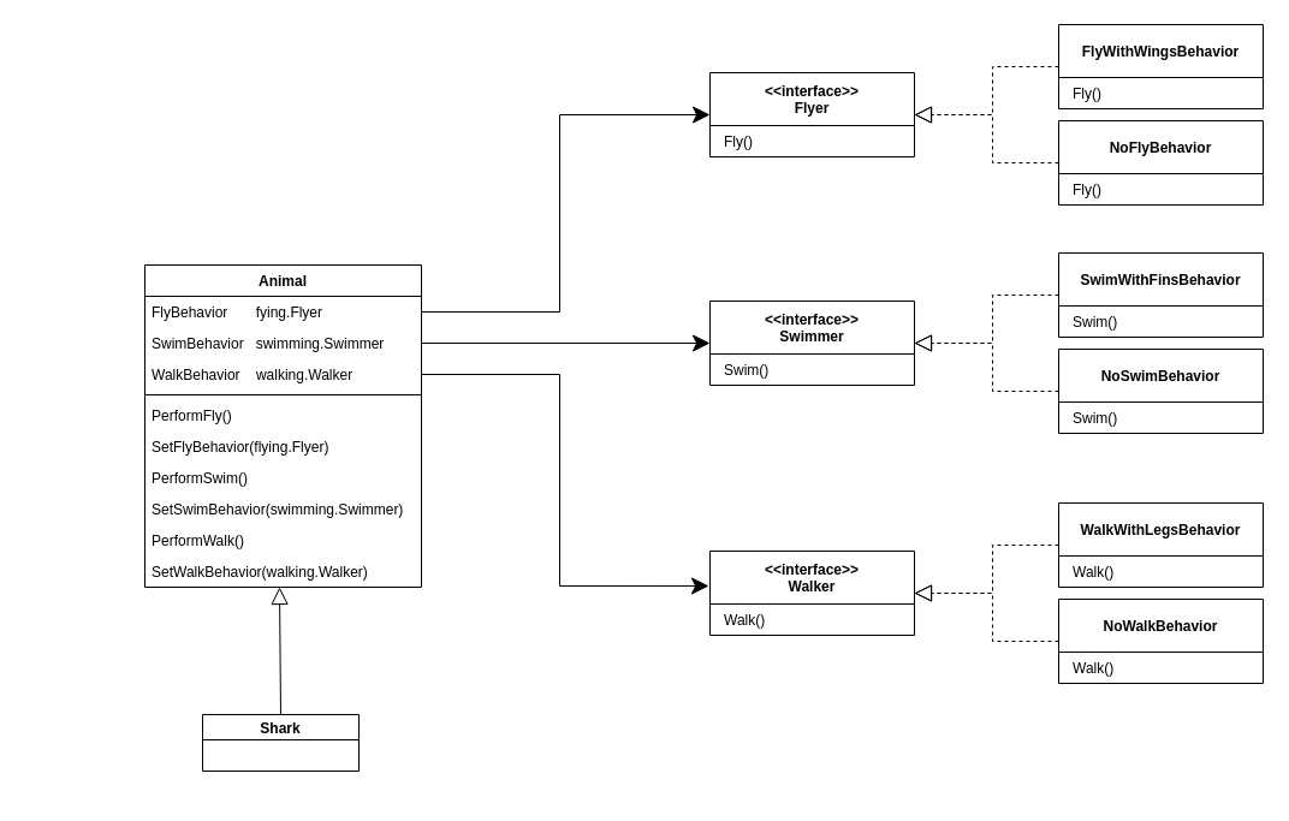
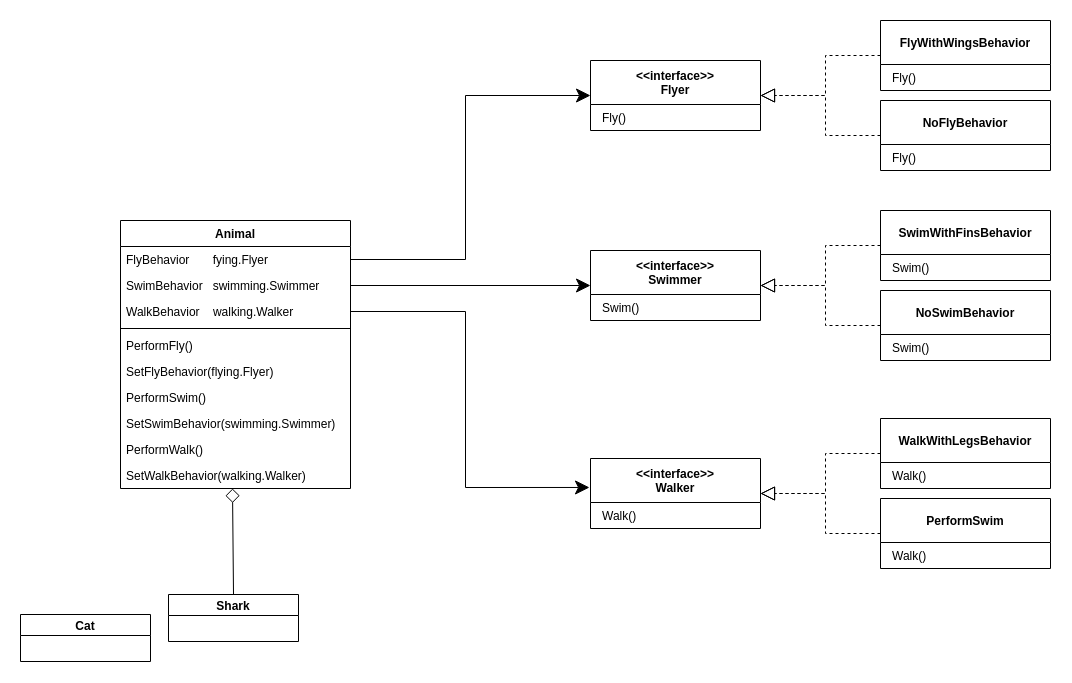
  <mxCell id="0" />
  <mxCell id="1" parent="0" />
  <mxCell id="2" value="&lt;&lt;interface&gt;&gt;&#10;Flyer" style="swimlane;fontStyle=1;childLayout=stackLayout;horizontal=1;startSize=44;fillColor=none;horizontalStack=0;resizeParent=1;resizeParentMax=0;resizeLast=0;collapsible=1;marginBottom=0;labelBackgroundColor=none;fontSize=12;html=0;" vertex="1" parent="1"><mxGeometry x="590" y="60" width="170" height="70" as="geometry" /></mxCell>
  <mxCell id="3" value="Fly()" style="text;strokeColor=none;fillColor=none;align=left;verticalAlign=top;spacingLeft=10;spacingRight=4;overflow=hidden;rotatable=0;points=[[0,0.5],[1,0.5]];portConstraint=eastwest;" vertex="1" parent="2"><mxGeometry y="44" width="170" height="26" as="geometry" /></mxCell>
  <mxCell id="4" value="Animal" style="swimlane;fontStyle=1;align=center;verticalAlign=top;childLayout=stackLayout;horizontal=1;startSize=26;horizontalStack=0;resizeParent=1;resizeParentMax=0;resizeLast=0;collapsible=1;marginBottom=0;labelBackgroundColor=none;fontSize=12;html=0;" vertex="1" parent="1"><mxGeometry x="120" y="220" width="230" height="268" as="geometry" /></mxCell>
  <mxCell id="5" value="FlyBehavior       fying.Flyer" style="text;strokeColor=none;fillColor=none;align=left;verticalAlign=top;spacingLeft=4;spacingRight=4;overflow=hidden;rotatable=0;points=[[0,0.5],[1,0.5]];portConstraint=eastwest;fontStyle=0" vertex="1" parent="4"><mxGeometry y="26" width="230" height="26" as="geometry" /></mxCell>
  <mxCell id="6" value="SwimBehavior   swimming.Swimmer" style="text;strokeColor=none;fillColor=none;align=left;verticalAlign=top;spacingLeft=4;spacingRight=4;overflow=hidden;rotatable=0;points=[[0,0.5],[1,0.5]];portConstraint=eastwest;fontStyle=0" vertex="1" parent="4"><mxGeometry y="52" width="230" height="26" as="geometry" /></mxCell>
  <mxCell id="7" value="WalkBehavior    walking.Walker" style="text;strokeColor=none;fillColor=none;align=left;verticalAlign=top;spacingLeft=4;spacingRight=4;overflow=hidden;rotatable=0;points=[[0,0.5],[1,0.5]];portConstraint=eastwest;fontStyle=0" vertex="1" parent="4"><mxGeometry y="78" width="230" height="26" as="geometry" /></mxCell>
  <mxCell id="8" value="" style="line;strokeWidth=1;fillColor=none;align=left;verticalAlign=middle;spacingTop=-1;spacingLeft=3;spacingRight=3;rotatable=0;labelPosition=right;points=[];portConstraint=eastwest;" vertex="1" parent="4"><mxGeometry y="104" width="230" height="8" as="geometry" /></mxCell>
  <mxCell id="9" value="PerformFly()" style="text;strokeColor=none;fillColor=none;align=left;verticalAlign=top;spacingLeft=4;spacingRight=4;overflow=hidden;rotatable=0;points=[[0,0.5],[1,0.5]];portConstraint=eastwest;fontStyle=0" vertex="1" parent="4"><mxGeometry y="112" width="230" height="26" as="geometry" /></mxCell>
  <mxCell id="10" value="SetFlyBehavior(flying.Flyer)" style="text;strokeColor=none;fillColor=none;align=left;verticalAlign=top;spacingLeft=4;spacingRight=4;overflow=hidden;rotatable=0;points=[[0,0.5],[1,0.5]];portConstraint=eastwest;fontStyle=0" vertex="1" parent="4"><mxGeometry y="138" width="230" height="26" as="geometry" /></mxCell>
  <mxCell id="11" value="PerformSwim()" style="text;strokeColor=none;fillColor=none;align=left;verticalAlign=top;spacingLeft=4;spacingRight=4;overflow=hidden;rotatable=0;points=[[0,0.5],[1,0.5]];portConstraint=eastwest;fontStyle=0" vertex="1" parent="4"><mxGeometry y="164" width="230" height="26" as="geometry" /></mxCell>
  <mxCell id="12" value="SetSwimBehavior(swimming.Swimmer)" style="text;strokeColor=none;fillColor=none;align=left;verticalAlign=top;spacingLeft=4;spacingRight=4;overflow=hidden;rotatable=0;points=[[0,0.5],[1,0.5]];portConstraint=eastwest;fontStyle=0" vertex="1" parent="4"><mxGeometry y="190" width="230" height="26" as="geometry" /></mxCell>
  <mxCell id="13" value="PerformWalk()" style="text;strokeColor=none;fillColor=none;align=left;verticalAlign=top;spacingLeft=4;spacingRight=4;overflow=hidden;rotatable=0;points=[[0,0.5],[1,0.5]];portConstraint=eastwest;fontStyle=0" vertex="1" parent="4"><mxGeometry y="216" width="230" height="26" as="geometry" /></mxCell>
  <mxCell id="14" value="SetWalkBehavior(walking.Walker)&#10;" style="text;strokeColor=none;fillColor=none;align=left;verticalAlign=top;spacingLeft=4;spacingRight=4;overflow=hidden;rotatable=0;points=[[0,0.5],[1,0.5]];portConstraint=eastwest;fontStyle=0" vertex="1" parent="4"><mxGeometry y="242" width="230" height="26" as="geometry" /></mxCell>
  <mxCell id="15" value="&lt;&lt;interface&gt;&gt;&#10;Swimmer" style="swimlane;fontStyle=1;childLayout=stackLayout;horizontal=1;startSize=44;fillColor=none;horizontalStack=0;resizeParent=1;resizeParentMax=0;resizeLast=0;collapsible=1;marginBottom=0;labelBackgroundColor=none;fontSize=12;html=0;" vertex="1" parent="1"><mxGeometry x="590" y="250" width="170" height="70" as="geometry" /></mxCell>
  <mxCell id="16" value="Swim()" style="text;strokeColor=none;fillColor=none;align=left;verticalAlign=top;spacingLeft=10;spacingRight=4;overflow=hidden;rotatable=0;points=[[0,0.5],[1,0.5]];portConstraint=eastwest;" vertex="1" parent="15"><mxGeometry y="44" width="170" height="26" as="geometry" /></mxCell>
  <mxCell id="17" value="&lt;&lt;interface&gt;&gt;&#10;Walker" style="swimlane;fontStyle=1;childLayout=stackLayout;horizontal=1;startSize=44;fillColor=none;horizontalStack=0;resizeParent=1;resizeParentMax=0;resizeLast=0;collapsible=1;marginBottom=0;labelBackgroundColor=none;fontSize=12;html=0;" vertex="1" parent="1"><mxGeometry x="590" y="458" width="170" height="70" as="geometry" /></mxCell>
  <mxCell id="18" value="Walk()" style="text;strokeColor=none;fillColor=none;align=left;verticalAlign=top;spacingLeft=10;spacingRight=4;overflow=hidden;rotatable=0;points=[[0,0.5],[1,0.5]];portConstraint=eastwest;" vertex="1" parent="17"><mxGeometry y="44" width="170" height="26" as="geometry" /></mxCell>
  <mxCell id="19" style="edgeStyle=orthogonalEdgeStyle;rounded=0;orthogonalLoop=1;jettySize=auto;html=1;exitX=1;exitY=0.5;exitDx=0;exitDy=0;entryX=0;entryY=0.5;entryDx=0;entryDy=0;fontSize=12;fontColor=#FFFFFF;endSize=12;" edge="1" parent="1" source="5" target="2"><mxGeometry relative="1" as="geometry" /></mxCell>
  <mxCell id="20" style="edgeStyle=orthogonalEdgeStyle;rounded=0;orthogonalLoop=1;jettySize=auto;html=1;exitX=1;exitY=0.5;exitDx=0;exitDy=0;entryX=0;entryY=0.5;entryDx=0;entryDy=0;fontSize=12;fontColor=#FFFFFF;endSize=12;" edge="1" parent="1" source="6" target="15"><mxGeometry relative="1" as="geometry" /></mxCell>
  <mxCell id="21" style="edgeStyle=orthogonalEdgeStyle;rounded=0;orthogonalLoop=1;jettySize=auto;html=1;exitX=1;exitY=0.5;exitDx=0;exitDy=0;entryX=-0.006;entryY=0.414;entryDx=0;entryDy=0;entryPerimeter=0;fontSize=12;fontColor=#FFFFFF;endSize=12;" edge="1" parent="1" source="7" target="17"><mxGeometry relative="1" as="geometry" /></mxCell>
+ <mxCell id="22" value="Cat" style="swimlane;fontStyle=1;childLayout=stackLayout;horizontal=1;startSize=21;fillColor=none;horizontalStack=0;resizeParent=1;resizeParentMax=0;resizeLast=0;collapsible=1;marginBottom=0;labelBackgroundColor=none;fontSize=12;html=0;" vertex="1" parent="1"><mxGeometry x="20" y="614" width="130" height="47" as="geometry" /></mxCell>
  <mxCell id="23" value="Shark" style="swimlane;fontStyle=1;childLayout=stackLayout;horizontal=1;startSize=21;fillColor=none;horizontalStack=0;resizeParent=1;resizeParentMax=0;resizeLast=0;collapsible=1;marginBottom=0;labelBackgroundColor=none;fontSize=12;html=0;" vertex="1" parent="1"><mxGeometry x="168" y="594" width="130" height="47" as="geometry" /></mxCell>
- <mxCell id="24" value="" style="html=1;verticalAlign=bottom;endArrow=block;fontSize=12;fontColor=#FFFFFF;endFill=0;endSize=12;exitX=0.5;exitY=0;exitDx=0;exitDy=0;entryX=0.487;entryY=1;entryDx=0;entryDy=0;entryPerimeter=0;" edge="1" parent="1" source="23" target="14"><mxGeometry width="80" relative="1" as="geometry"><mxPoint x="95" y="624" as="sourcePoint" /><mxPoint x="233" y="500" as="targetPoint" /></mxGeometry></mxCell>
+ <mxCell id="24" value="" style="html=1;verticalAlign=bottom;endArrow=diamond;fontSize=12;fontColor=#FFFFFF;endFill=0;endSize=12;exitX=0.5;exitY=0;exitDx=0;exitDy=0;entryX=0.487;entryY=1;entryDx=0;entryDy=0;entryPerimeter=0;" edge="1" parent="1" source="23" target="14"><mxGeometry width="80" relative="1" as="geometry"><mxPoint x="95" y="624" as="sourcePoint" /><mxPoint x="233" y="500" as="targetPoint" /></mxGeometry></mxCell>
  <mxCell id="25" style="edgeStyle=orthogonalEdgeStyle;rounded=0;orthogonalLoop=1;jettySize=auto;html=1;exitX=0;exitY=0.5;exitDx=0;exitDy=0;endArrow=block;endFill=0;endSize=12;fontSize=12;fontColor=#FFFFFF;dashed=1;" edge="1" parent="1" source="26" target="2"><mxGeometry relative="1" as="geometry" /></mxCell>
  <mxCell id="26" value="FlyWithWingsBehavior" style="swimlane;fontStyle=1;childLayout=stackLayout;horizontal=1;startSize=44;fillColor=none;horizontalStack=0;resizeParent=1;resizeParentMax=0;resizeLast=0;collapsible=1;marginBottom=0;labelBackgroundColor=none;fontSize=12;html=0;" vertex="1" parent="1"><mxGeometry x="880" y="20" width="170" height="70" as="geometry" /></mxCell>
  <mxCell id="27" value="Fly()" style="text;strokeColor=none;fillColor=none;align=left;verticalAlign=top;spacingLeft=10;spacingRight=4;overflow=hidden;rotatable=0;points=[[0,0.5],[1,0.5]];portConstraint=eastwest;" vertex="1" parent="26"><mxGeometry y="44" width="170" height="26" as="geometry" /></mxCell>
  <mxCell id="28" style="edgeStyle=orthogonalEdgeStyle;rounded=0;orthogonalLoop=1;jettySize=auto;html=1;exitX=0;exitY=0.5;exitDx=0;exitDy=0;entryX=1;entryY=0.5;entryDx=0;entryDy=0;endArrow=block;endFill=0;endSize=12;fontSize=12;fontColor=#FFFFFF;dashed=1;" edge="1" parent="1" source="29" target="2"><mxGeometry relative="1" as="geometry" /></mxCell>
  <mxCell id="29" value="NoFlyBehavior" style="swimlane;fontStyle=1;childLayout=stackLayout;horizontal=1;startSize=44;fillColor=none;horizontalStack=0;resizeParent=1;resizeParentMax=0;resizeLast=0;collapsible=1;marginBottom=0;labelBackgroundColor=none;fontSize=12;html=0;" vertex="1" parent="1"><mxGeometry x="880" y="100" width="170" height="70" as="geometry" /></mxCell>
  <mxCell id="30" value="Fly()" style="text;strokeColor=none;fillColor=none;align=left;verticalAlign=top;spacingLeft=10;spacingRight=4;overflow=hidden;rotatable=0;points=[[0,0.5],[1,0.5]];portConstraint=eastwest;" vertex="1" parent="29"><mxGeometry y="44" width="170" height="26" as="geometry" /></mxCell>
  <mxCell id="31" style="edgeStyle=orthogonalEdgeStyle;rounded=0;orthogonalLoop=1;jettySize=auto;html=1;exitX=0;exitY=0.5;exitDx=0;exitDy=0;dashed=1;endArrow=block;endFill=0;endSize=12;fontSize=12;fontColor=#FFFFFF;" edge="1" parent="1" source="32" target="15"><mxGeometry relative="1" as="geometry" /></mxCell>
  <mxCell id="32" value="SwimWithFinsBehavior" style="swimlane;fontStyle=1;childLayout=stackLayout;horizontal=1;startSize=44;fillColor=none;horizontalStack=0;resizeParent=1;resizeParentMax=0;resizeLast=0;collapsible=1;marginBottom=0;labelBackgroundColor=none;fontSize=12;html=0;" vertex="1" parent="1"><mxGeometry x="880" y="210" width="170" height="70" as="geometry" /></mxCell>
  <mxCell id="33" value="Swim()" style="text;strokeColor=none;fillColor=none;align=left;verticalAlign=top;spacingLeft=10;spacingRight=4;overflow=hidden;rotatable=0;points=[[0,0.5],[1,0.5]];portConstraint=eastwest;" vertex="1" parent="32"><mxGeometry y="44" width="170" height="26" as="geometry" /></mxCell>
  <mxCell id="34" style="edgeStyle=orthogonalEdgeStyle;rounded=0;orthogonalLoop=1;jettySize=auto;html=1;exitX=0;exitY=0.5;exitDx=0;exitDy=0;entryX=1;entryY=0.5;entryDx=0;entryDy=0;dashed=1;endArrow=block;endFill=0;endSize=12;fontSize=12;fontColor=#FFFFFF;" edge="1" parent="1" source="35" target="15"><mxGeometry relative="1" as="geometry" /></mxCell>
  <mxCell id="35" value="NoSwimBehavior" style="swimlane;fontStyle=1;childLayout=stackLayout;horizontal=1;startSize=44;fillColor=none;horizontalStack=0;resizeParent=1;resizeParentMax=0;resizeLast=0;collapsible=1;marginBottom=0;labelBackgroundColor=none;fontSize=12;html=0;" vertex="1" parent="1"><mxGeometry x="880" y="290" width="170" height="70" as="geometry" /></mxCell>
  <mxCell id="36" value="Swim()" style="text;strokeColor=none;fillColor=none;align=left;verticalAlign=top;spacingLeft=10;spacingRight=4;overflow=hidden;rotatable=0;points=[[0,0.5],[1,0.5]];portConstraint=eastwest;" vertex="1" parent="35"><mxGeometry y="44" width="170" height="26" as="geometry" /></mxCell>
  <mxCell id="37" style="edgeStyle=orthogonalEdgeStyle;rounded=0;orthogonalLoop=1;jettySize=auto;html=1;exitX=0;exitY=0.5;exitDx=0;exitDy=0;entryX=1;entryY=0.5;entryDx=0;entryDy=0;dashed=1;endArrow=block;endFill=0;endSize=12;fontSize=12;fontColor=#FFFFFF;" edge="1" parent="1" source="38" target="17"><mxGeometry relative="1" as="geometry" /></mxCell>
  <mxCell id="38" value="WalkWithLegsBehavior" style="swimlane;fontStyle=1;childLayout=stackLayout;horizontal=1;startSize=44;fillColor=none;horizontalStack=0;resizeParent=1;resizeParentMax=0;resizeLast=0;collapsible=1;marginBottom=0;labelBackgroundColor=none;fontSize=12;html=0;" vertex="1" parent="1"><mxGeometry x="880" y="418" width="170" height="70" as="geometry" /></mxCell>
  <mxCell id="39" value="Walk()" style="text;strokeColor=none;fillColor=none;align=left;verticalAlign=top;spacingLeft=10;spacingRight=4;overflow=hidden;rotatable=0;points=[[0,0.5],[1,0.5]];portConstraint=eastwest;" vertex="1" parent="38"><mxGeometry y="44" width="170" height="26" as="geometry" /></mxCell>
  <mxCell id="40" style="edgeStyle=orthogonalEdgeStyle;rounded=0;orthogonalLoop=1;jettySize=auto;html=1;exitX=0;exitY=0.5;exitDx=0;exitDy=0;entryX=1;entryY=0.5;entryDx=0;entryDy=0;dashed=1;endArrow=block;endFill=0;endSize=12;fontSize=12;fontColor=#FFFFFF;" edge="1" parent="1" source="41" target="17"><mxGeometry relative="1" as="geometry" /></mxCell>
- <mxCell id="41" value="NoWalkBehavior" style="swimlane;fontStyle=1;childLayout=stackLayout;horizontal=1;startSize=44;fillColor=none;horizontalStack=0;resizeParent=1;resizeParentMax=0;resizeLast=0;collapsible=1;marginBottom=0;labelBackgroundColor=none;fontSize=12;html=0;" vertex="1" parent="1"><mxGeometry x="880" y="498" width="170" height="70" as="geometry" /></mxCell>
+ <mxCell id="41" value="PerformSwim" style="swimlane;fontStyle=1;childLayout=stackLayout;horizontal=1;startSize=44;fillColor=none;horizontalStack=0;resizeParent=1;resizeParentMax=0;resizeLast=0;collapsible=1;marginBottom=0;labelBackgroundColor=none;fontSize=12;html=0;" vertex="1" parent="1"><mxGeometry x="880" y="498" width="170" height="70" as="geometry" /></mxCell>
  <mxCell id="42" value="Walk()" style="text;strokeColor=none;fillColor=none;align=left;verticalAlign=top;spacingLeft=10;spacingRight=4;overflow=hidden;rotatable=0;points=[[0,0.5],[1,0.5]];portConstraint=eastwest;" vertex="1" parent="41"><mxGeometry y="44" width="170" height="26" as="geometry" /></mxCell>
